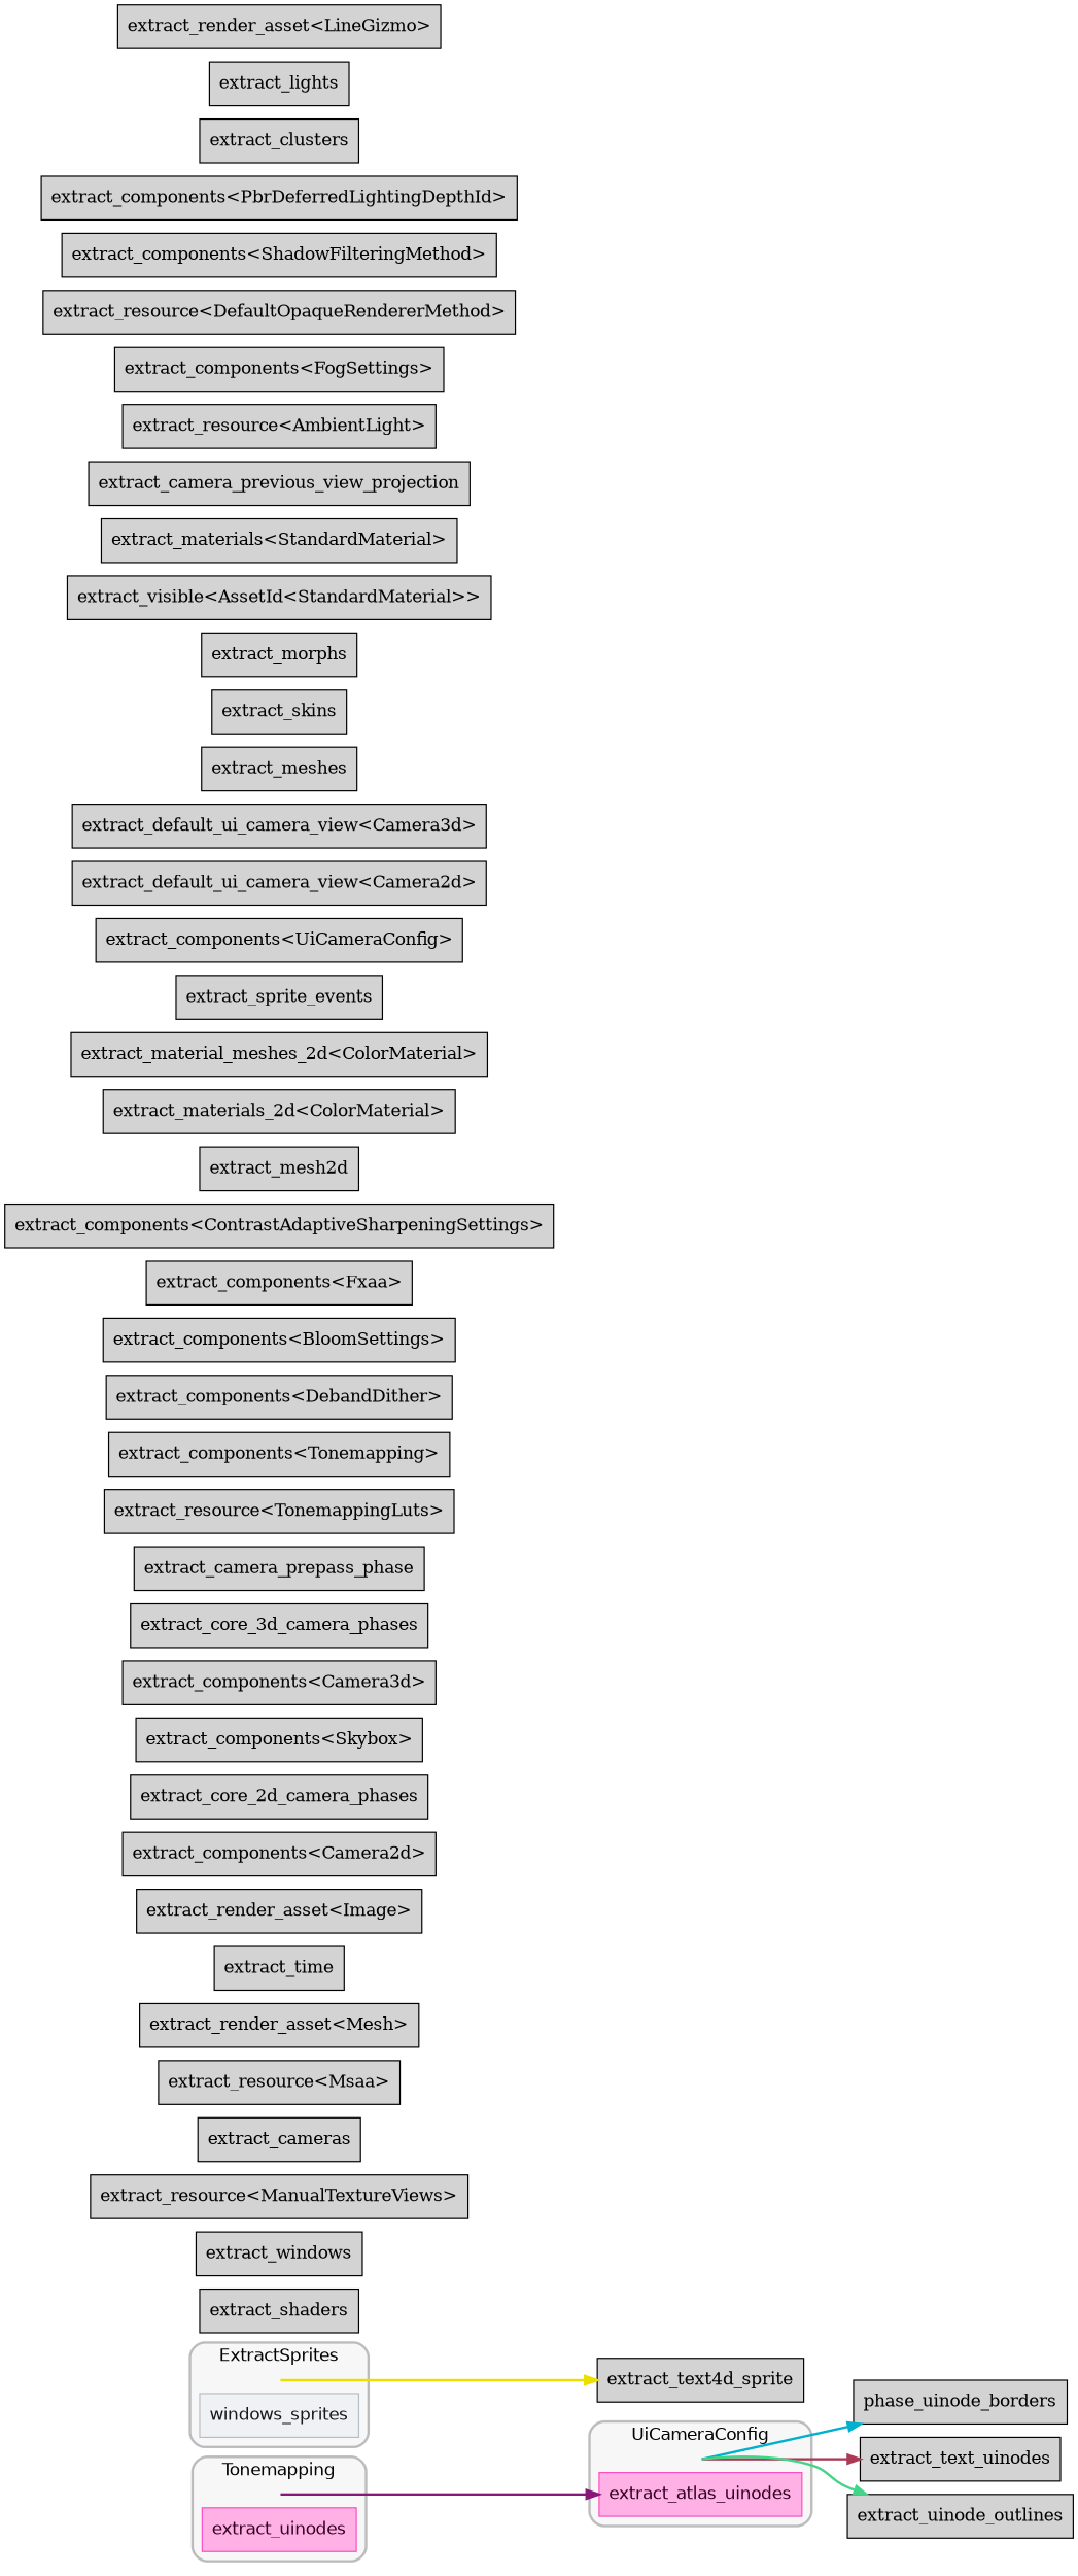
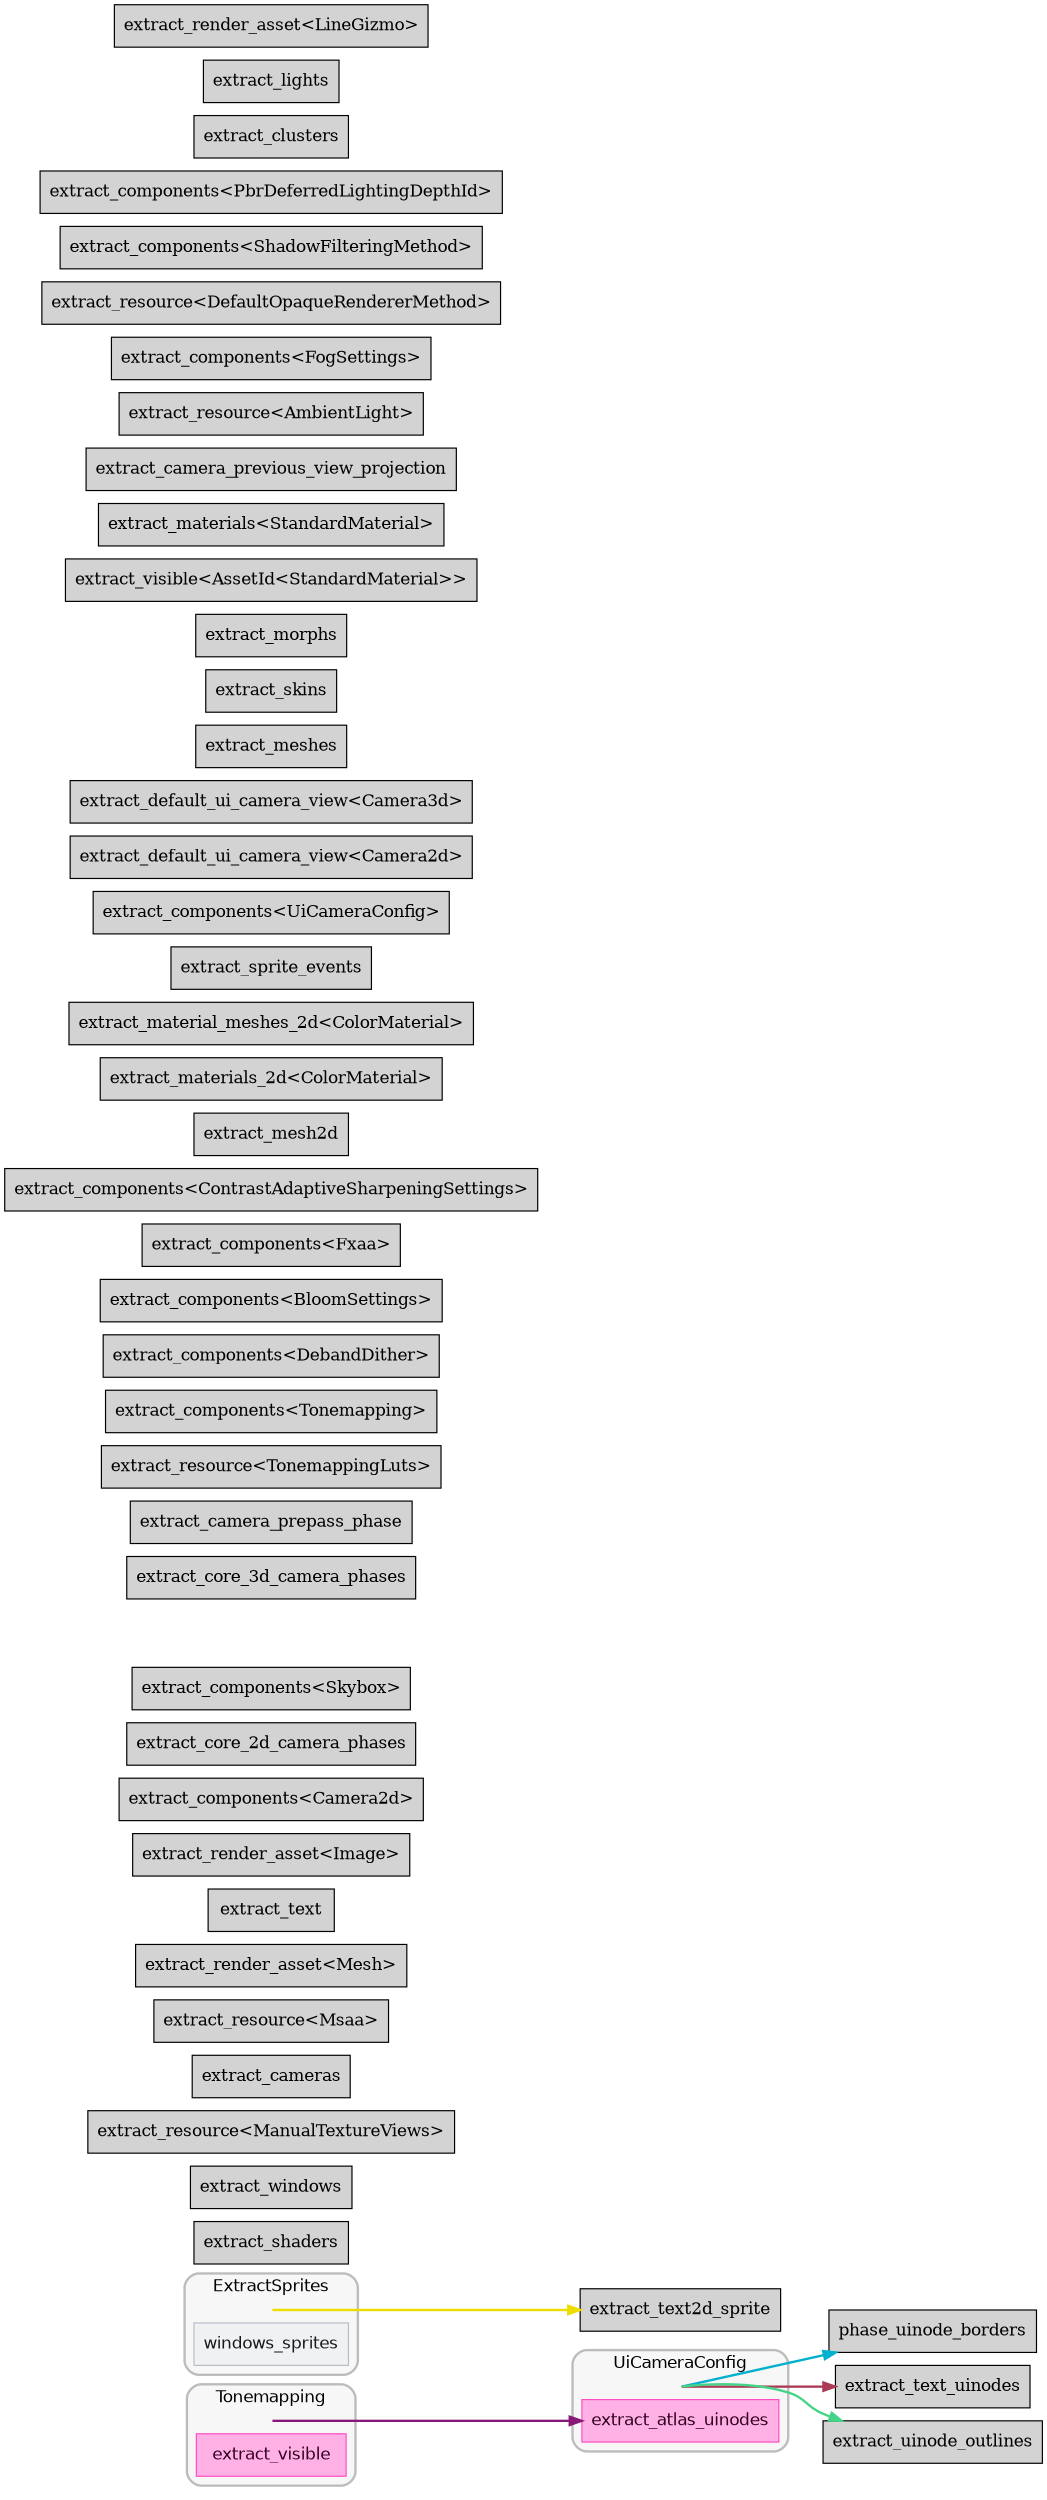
  digraph {
    bgcolor=white
    compound=true
    fontname=Helvetica
    nodesep=0.15
    rankdir=LR
    splines=spline
    node [shape=box style=filled]
    edge [penwidth=2]
    "set_marker_node_Set(33)" [height=0 shape=point style=invis]
-   n2 [color="#ff4bc2" fillcolor="#ffb1e5" fontcolor="#320021" fontname=Helvetica label=extract_uinodes penwidth=1]
+   n2 [color="#ff4bc2" fillcolor="#ffb1e5" fontcolor="#320021" fontname=Helvetica label=extract_visible penwidth=1]
    "set_marker_node_Set(26)" [height=0 shape=point style=invis]
    n4 [color="#b4bec7" fillcolor="#eff1f3" fontcolor="#15191d" fontname=Helvetica label=windows_sprites penwidth=1]
    "set_marker_node_Set(35)" [height=0 shape=point style=invis]
    n6 [color="#ff4bc2" fillcolor="#ffb1e5" fontcolor="#320021" fontname=Helvetica label=extract_atlas_uinodes penwidth=1]
-   n7 [label=extract_text4d_sprite]
+   n7 [label=extract_text2d_sprite]
    n8 [label=phase_uinode_borders]
    n9 [label=extract_text_uinodes]
    n10 [label=extract_uinode_outlines]
    n11 [label=extract_shaders]
    n12 [label=extract_windows]
    n13 [label="extract_resource<ManualTextureViews>"]
    n14 [label=extract_cameras]
    n15 [label="extract_resource<Msaa>"]
    n16 [label="extract_render_asset<Mesh>"]
-   n17 [label=extract_time]
+   n17 [label=extract_text]
    n18 [label="extract_render_asset<Image>"]
    n19 [label="extract_components<Camera2d>"]
    n20 [label=extract_core_2d_camera_phases]
    n21 [label="extract_components<Skybox>"]
-   n22 [label="extract_components<Camera3d>"]
    n23 [label=extract_core_3d_camera_phases]
    n24 [label=extract_camera_prepass_phase]
    n25 [label="extract_resource<TonemappingLuts>"]
    n26 [label="extract_components<Tonemapping>"]
    n27 [label="extract_components<DebandDither>"]
    n28 [label="extract_components<BloomSettings>"]
    n29 [label="extract_components<Fxaa>"]
    n30 [label="extract_components<ContrastAdaptiveSharpeningSettings>"]
    n31 [label=extract_mesh2d]
    n32 [label="extract_materials_2d<ColorMaterial>"]
    n33 [label="extract_material_meshes_2d<ColorMaterial>"]
    n34 [label=extract_sprite_events]
    n35 [label="extract_components<UiCameraConfig>"]
    n36 [label="extract_default_ui_camera_view<Camera2d>"]
    n37 [label="extract_default_ui_camera_view<Camera3d>"]
    n38 [label=extract_meshes]
    n39 [label=extract_skins]
    n40 [label=extract_morphs]
    n41 [label="extract_visible<AssetId<StandardMaterial>>"]
    n42 [label="extract_materials<StandardMaterial>"]
    n43 [label=extract_camera_previous_view_projection]
    n44 [label="extract_resource<AmbientLight>"]
    n45 [label="extract_components<FogSettings>"]
    n46 [label="extract_resource<DefaultOpaqueRendererMethod>"]
    n47 [label="extract_components<ShadowFilteringMethod>"]
    n48 [label="extract_components<PbrDeferredLightingDepthId>"]
    n49 [label=extract_clusters]
    n50 [label=extract_lights]
    n51 [label="extract_render_asset<LineGizmo>"]
    subgraph cluster_1 {
      color="#00000040"
      fillcolor="#00000008"
      fontcolor="#000000"
      label=Tonemapping
      penwidth=2
      style="rounded,filled"
      "set_marker_node_Set(33)"
      n2
    }
    subgraph cluster_2 {
      color="#00000040"
      fillcolor="#00000008"
      fontcolor="#000000"
      label=ExtractSprites
      penwidth=2
      style="rounded,filled"
      "set_marker_node_Set(26)"
      n4
    }
    subgraph cluster_3 {
      color="#00000040"
      fillcolor="#00000008"
      fontcolor="#000000"
      label=UiCameraConfig
      penwidth=2
      style="rounded,filled"
      "set_marker_node_Set(35)"
      n6
    }
    "set_marker_node_Set(33)" -> n6 [color="#881877"]
    "set_marker_node_Set(26)" -> n7 [color="#eede00"]
    "set_marker_node_Set(35)" -> n8 [color="#00b0cc"]
    "set_marker_node_Set(35)" -> n9 [color="#aa3a55"]
    "set_marker_node_Set(35)" -> n10 [color="#44d488"]
  }
